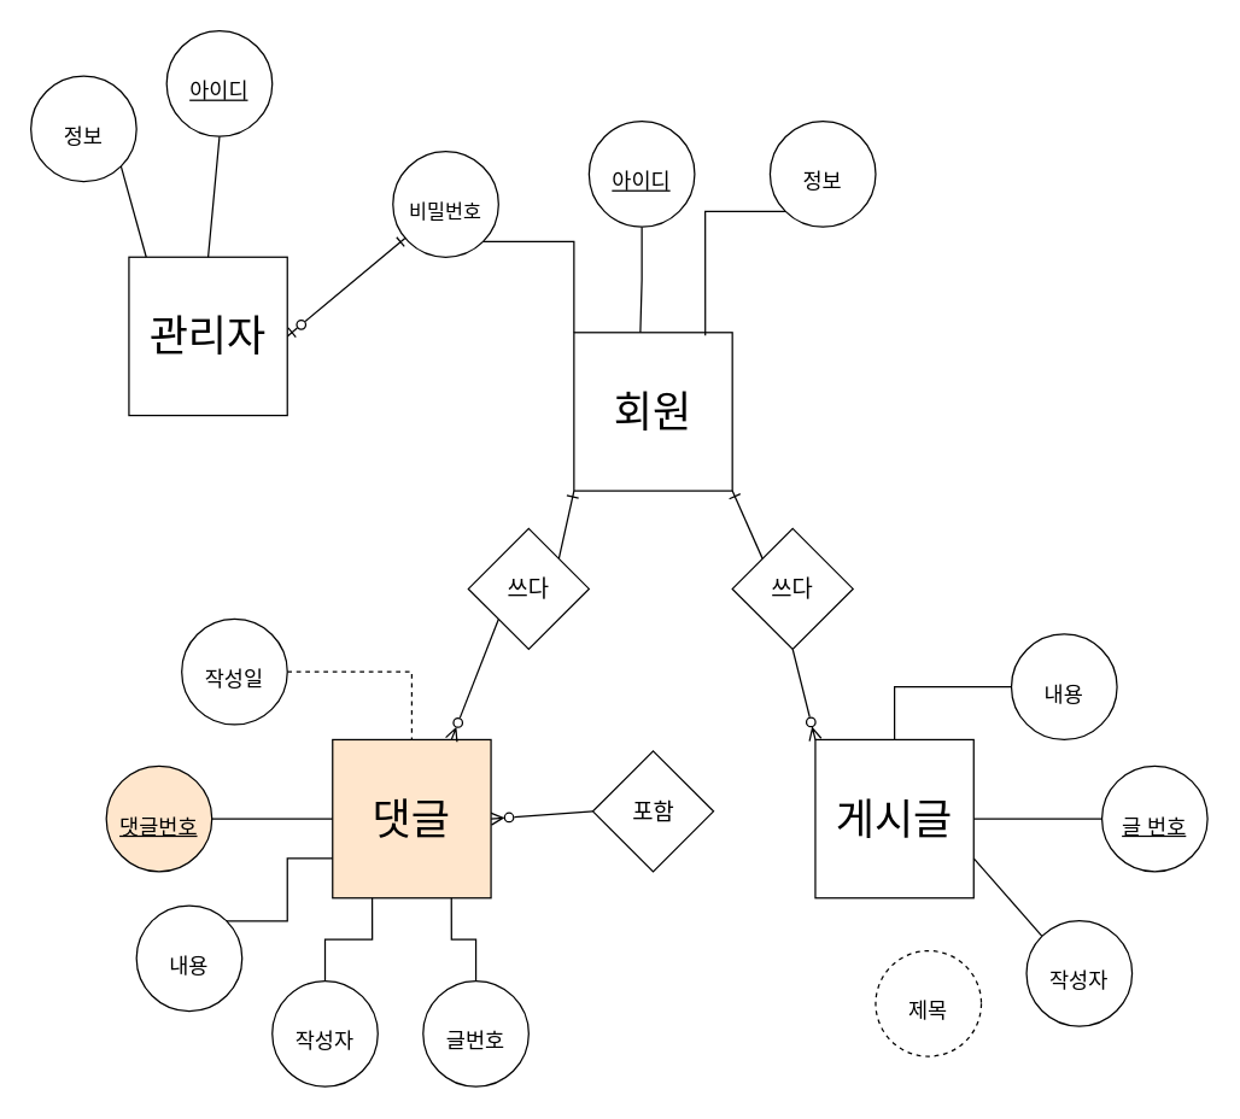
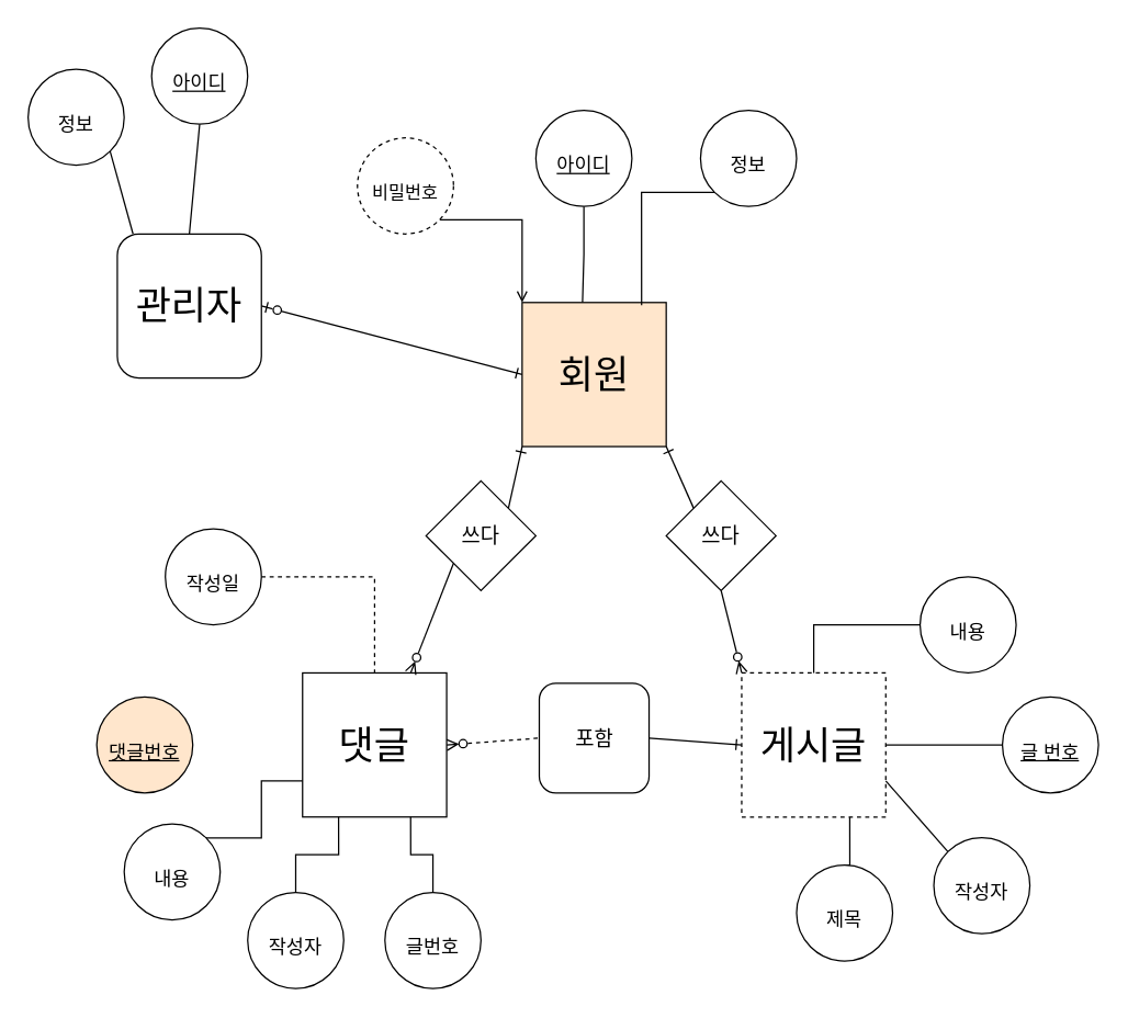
  <mxCell id="0" />
  <mxCell id="1" parent="0" />
  <mxCell id="2" style="rounded=0;orthogonalLoop=1;jettySize=auto;html=1;exitX=0;exitY=1;exitDx=0;exitDy=0;entryX=1;entryY=0;entryDx=0;entryDy=0;fontSize=13;endArrow=none;endFill=0;startArrow=ERone;startFill=0;" edge="1" parent="1" source="4" target="33"><mxGeometry relative="1" as="geometry" /></mxCell>
  <mxCell id="3" style="edgeStyle=none;rounded=0;orthogonalLoop=1;jettySize=auto;html=1;exitX=1;exitY=1;exitDx=0;exitDy=0;entryX=0;entryY=0;entryDx=0;entryDy=0;fontSize=13;endArrow=none;endFill=0;startArrow=ERone;startFill=0;" edge="1" parent="1" source="4" target="35"><mxGeometry relative="1" as="geometry" /></mxCell>
- <mxCell id="4" value="&lt;font style=&quot;font-size: 28px&quot;&gt;회원&lt;/font&gt;" style="whiteSpace=wrap;html=1;aspect=fixed;" vertex="1" parent="1"><mxGeometry x="380" y="220" width="105" height="105" as="geometry" /></mxCell>
- <mxCell id="5" value="&lt;span style=&quot;font-size: 28px&quot;&gt;게시글&lt;/span&gt;" style="whiteSpace=wrap;html=1;aspect=fixed;" vertex="1" parent="1"><mxGeometry x="540" y="490" width="105" height="105" as="geometry" /></mxCell>
- <mxCell id="6" style="edgeStyle=none;rounded=0;orthogonalLoop=1;jettySize=auto;html=1;exitX=1;exitY=0.5;exitDx=0;exitDy=0;entryX=0;entryY=0.5;entryDx=0;entryDy=0;fontSize=13;endArrow=none;endFill=0;startArrow=ERzeroToMany;startFill=0;" edge="1" parent="1" source="7" target="37"><mxGeometry relative="1" as="geometry" /></mxCell>
- <mxCell id="7" value="&lt;span style=&quot;font-size: 28px&quot;&gt;댓글&lt;/span&gt;" style="whiteSpace=wrap;html=1;aspect=fixed;fillColor=#ffe6cc;" vertex="1" parent="1"><mxGeometry x="220" y="490" width="105" height="105" as="geometry" /></mxCell>
+ <mxCell id="4" value="&lt;font style=&quot;font-size: 28px&quot;&gt;회원&lt;/font&gt;" style="whiteSpace=wrap;html=1;aspect=fixed;fillColor=#ffe6cc;" vertex="1" parent="1"><mxGeometry x="380" y="220" width="105" height="105" as="geometry" /></mxCell>
+ <mxCell id="5" value="&lt;span style=&quot;font-size: 28px&quot;&gt;게시글&lt;/span&gt;" style="whiteSpace=wrap;html=1;aspect=fixed;dashed=1;" vertex="1" parent="1"><mxGeometry x="540" y="490" width="105" height="105" as="geometry" /></mxCell>
+ <mxCell id="6" style="edgeStyle=none;rounded=0;orthogonalLoop=1;jettySize=auto;html=1;exitX=1;exitY=0.5;exitDx=0;exitDy=0;entryX=0;entryY=0.5;entryDx=0;entryDy=0;fontSize=13;endArrow=none;endFill=0;startArrow=ERzeroToMany;startFill=0;dashed=1;" edge="1" parent="1" source="7" target="37"><mxGeometry relative="1" as="geometry" /></mxCell>
+ <mxCell id="7" value="&lt;span style=&quot;font-size: 28px&quot;&gt;댓글&lt;/span&gt;" style="whiteSpace=wrap;html=1;aspect=fixed;" vertex="1" parent="1"><mxGeometry x="220" y="490" width="105" height="105" as="geometry" /></mxCell>
  <mxCell id="8" style="edgeStyle=orthogonalEdgeStyle;rounded=0;orthogonalLoop=1;jettySize=auto;html=1;exitX=0.5;exitY=1;exitDx=0;exitDy=0;fontSize=13;endArrow=none;endFill=0;" edge="1" parent="1" source="9"><mxGeometry relative="1" as="geometry"><mxPoint x="424" y="220" as="targetPoint" /></mxGeometry></mxCell>
  <mxCell id="9" value="&lt;font style=&quot;font-size: 14px&quot;&gt;&lt;u&gt;아이디&lt;/u&gt;&lt;/font&gt;" style="ellipse;whiteSpace=wrap;html=1;aspect=fixed;fontSize=28;" vertex="1" parent="1"><mxGeometry x="390" y="80" width="70" height="70" as="geometry" /></mxCell>
  <mxCell id="10" style="edgeStyle=orthogonalEdgeStyle;rounded=0;orthogonalLoop=1;jettySize=auto;html=1;exitX=0;exitY=1;exitDx=0;exitDy=0;entryX=0.829;entryY=0.019;entryDx=0;entryDy=0;entryPerimeter=0;fontSize=13;endArrow=none;endFill=0;" edge="1" parent="1" source="11" target="4"><mxGeometry relative="1" as="geometry" /></mxCell>
  <mxCell id="11" value="&lt;font style=&quot;font-size: 14px&quot;&gt;정보&lt;/font&gt;" style="ellipse;whiteSpace=wrap;html=1;aspect=fixed;fontSize=28;" vertex="1" parent="1"><mxGeometry x="510" y="80" width="70" height="70" as="geometry" /></mxCell>
- <mxCell id="12" style="edgeStyle=orthogonalEdgeStyle;rounded=0;orthogonalLoop=1;jettySize=auto;html=1;exitX=1;exitY=1;exitDx=0;exitDy=0;entryX=0;entryY=0;entryDx=0;entryDy=0;fontSize=13;endArrow=none;endFill=0;" edge="1" parent="1" source="13" target="4"><mxGeometry relative="1" as="geometry" /></mxCell>
- <mxCell id="13" value="&lt;font style=&quot;font-size: 13px&quot;&gt;비밀번호&lt;/font&gt;" style="ellipse;whiteSpace=wrap;html=1;aspect=fixed;fontSize=28;" vertex="1" parent="1"><mxGeometry x="260" y="100" width="70" height="70" as="geometry" /></mxCell>
+ <mxCell id="12" style="edgeStyle=orthogonalEdgeStyle;rounded=0;orthogonalLoop=1;jettySize=auto;html=1;exitX=1;exitY=1;exitDx=0;exitDy=0;entryX=0;entryY=0;entryDx=0;entryDy=0;fontSize=13;endArrow=open;endFill=0;" edge="1" parent="1" source="13" target="4"><mxGeometry relative="1" as="geometry" /></mxCell>
+ <mxCell id="13" value="&lt;font style=&quot;font-size: 13px&quot;&gt;비밀번호&lt;/font&gt;" style="ellipse;whiteSpace=wrap;html=1;aspect=fixed;fontSize=28;dashed=1;" vertex="1" parent="1"><mxGeometry x="260" y="100" width="70" height="70" as="geometry" /></mxCell>
  <mxCell id="14" style="edgeStyle=orthogonalEdgeStyle;rounded=0;orthogonalLoop=1;jettySize=auto;html=1;exitX=0;exitY=0.5;exitDx=0;exitDy=0;entryX=1;entryY=0.5;entryDx=0;entryDy=0;fontSize=13;endArrow=none;endFill=0;" edge="1" parent="1" source="15" target="5"><mxGeometry relative="1" as="geometry" /></mxCell>
  <mxCell id="15" value="&lt;font style=&quot;font-size: 14px&quot;&gt;&lt;u&gt;글 번호&lt;/u&gt;&lt;/font&gt;" style="ellipse;whiteSpace=wrap;html=1;aspect=fixed;fontSize=28;" vertex="1" parent="1"><mxGeometry x="730" y="507.5" width="70" height="70" as="geometry" /></mxCell>
  <mxCell id="16" style="rounded=0;orthogonalLoop=1;jettySize=auto;html=1;exitX=0;exitY=0;exitDx=0;exitDy=0;entryX=1;entryY=0.75;entryDx=0;entryDy=0;fontSize=13;endArrow=none;endFill=0;" edge="1" parent="1" source="17" target="5"><mxGeometry relative="1" as="geometry" /></mxCell>
  <mxCell id="17" value="&lt;span style=&quot;font-size: 14px&quot;&gt;작성자&lt;br&gt;&lt;/span&gt;" style="ellipse;whiteSpace=wrap;html=1;aspect=fixed;fontSize=28;" vertex="1" parent="1"><mxGeometry x="680" y="610" width="70" height="70" as="geometry" /></mxCell>
- <mxCell id="19" value="&lt;span style=&quot;font-size: 14px&quot;&gt;제목&lt;br&gt;&lt;/span&gt;" style="ellipse;whiteSpace=wrap;html=1;aspect=fixed;fontSize=28;dashed=1;" vertex="1" parent="1"><mxGeometry x="580" y="630" width="70" height="70" as="geometry" /></mxCell>
+ <mxCell id="18" style="edgeStyle=orthogonalEdgeStyle;rounded=0;orthogonalLoop=1;jettySize=auto;html=1;exitX=0.5;exitY=0;exitDx=0;exitDy=0;entryX=0.75;entryY=1;entryDx=0;entryDy=0;fontSize=13;endArrow=none;endFill=0;" edge="1" parent="1" source="19" target="5"><mxGeometry relative="1" as="geometry" /></mxCell>
+ <mxCell id="19" value="&lt;span style=&quot;font-size: 14px&quot;&gt;제목&lt;br&gt;&lt;/span&gt;" style="ellipse;whiteSpace=wrap;html=1;aspect=fixed;fontSize=28;" vertex="1" parent="1"><mxGeometry x="580" y="630" width="70" height="70" as="geometry" /></mxCell>
  <mxCell id="20" style="edgeStyle=orthogonalEdgeStyle;rounded=0;orthogonalLoop=1;jettySize=auto;html=1;exitX=0;exitY=0.5;exitDx=0;exitDy=0;entryX=0.5;entryY=0;entryDx=0;entryDy=0;fontSize=13;endArrow=none;endFill=0;" edge="1" parent="1" source="21" target="5"><mxGeometry relative="1" as="geometry" /></mxCell>
  <mxCell id="21" value="&lt;span style=&quot;font-size: 14px&quot;&gt;내용&lt;br&gt;&lt;/span&gt;" style="ellipse;whiteSpace=wrap;html=1;aspect=fixed;fontSize=28;" vertex="1" parent="1"><mxGeometry x="670" y="420" width="70" height="70" as="geometry" /></mxCell>
- <mxCell id="22" style="edgeStyle=orthogonalEdgeStyle;rounded=0;orthogonalLoop=1;jettySize=auto;html=1;exitX=1;exitY=0.5;exitDx=0;exitDy=0;entryX=0;entryY=0.5;entryDx=0;entryDy=0;fontSize=13;endArrow=none;endFill=0;" edge="1" parent="1" source="23" target="7"><mxGeometry relative="1" as="geometry" /></mxCell>
  <mxCell id="23" value="&lt;span style=&quot;font-size: 14px&quot;&gt;&lt;u&gt;댓글번호&lt;/u&gt;&lt;br&gt;&lt;/span&gt;" style="ellipse;whiteSpace=wrap;html=1;aspect=fixed;fontSize=28;fillColor=#ffe6cc;" vertex="1" parent="1"><mxGeometry x="70" y="507.5" width="70" height="70" as="geometry" /></mxCell>
  <mxCell id="24" style="edgeStyle=orthogonalEdgeStyle;rounded=0;orthogonalLoop=1;jettySize=auto;html=1;exitX=1;exitY=0;exitDx=0;exitDy=0;entryX=0;entryY=0.75;entryDx=0;entryDy=0;fontSize=13;endArrow=none;endFill=0;" edge="1" parent="1" source="25" target="7"><mxGeometry relative="1" as="geometry" /></mxCell>
  <mxCell id="25" value="&lt;span style=&quot;font-size: 14px&quot;&gt;내용&lt;br&gt;&lt;/span&gt;" style="ellipse;whiteSpace=wrap;html=1;aspect=fixed;fontSize=28;" vertex="1" parent="1"><mxGeometry x="90" y="600" width="70" height="70" as="geometry" /></mxCell>
  <mxCell id="26" style="edgeStyle=orthogonalEdgeStyle;rounded=0;orthogonalLoop=1;jettySize=auto;html=1;exitX=0.5;exitY=0;exitDx=0;exitDy=0;entryX=0.25;entryY=1;entryDx=0;entryDy=0;fontSize=13;endArrow=none;endFill=0;" edge="1" parent="1" source="27" target="7"><mxGeometry relative="1" as="geometry" /></mxCell>
  <mxCell id="27" value="&lt;span style=&quot;font-size: 14px&quot;&gt;작성자&lt;br&gt;&lt;/span&gt;" style="ellipse;whiteSpace=wrap;html=1;aspect=fixed;fontSize=28;" vertex="1" parent="1"><mxGeometry x="180" y="650" width="70" height="70" as="geometry" /></mxCell>
  <mxCell id="28" style="edgeStyle=orthogonalEdgeStyle;rounded=0;orthogonalLoop=1;jettySize=auto;html=1;exitX=1;exitY=0.5;exitDx=0;exitDy=0;fontSize=13;endArrow=none;endFill=0;dashed=1;" edge="1" parent="1" source="29" target="7"><mxGeometry relative="1" as="geometry" /></mxCell>
- <mxCell id="29" value="&lt;span style=&quot;font-size: 14px&quot;&gt;작성일&lt;br&gt;&lt;/span&gt;" style="ellipse;whiteSpace=wrap;html=1;aspect=fixed;fontSize=28;" vertex="1" parent="1"><mxGeometry x="120" y="410" width="70" height="70" as="geometry" /></mxCell>
+ <mxCell id="29" value="&lt;span style=&quot;font-size: 14px&quot;&gt;작성일&lt;br&gt;&lt;/span&gt;" style="ellipse;whiteSpace=wrap;html=1;aspect=fixed;fontSize=28;" vertex="1" parent="1"><mxGeometry x="120" y="385" width="70" height="70" as="geometry" /></mxCell>
  <mxCell id="30" style="edgeStyle=orthogonalEdgeStyle;rounded=0;orthogonalLoop=1;jettySize=auto;html=1;exitX=0.5;exitY=0;exitDx=0;exitDy=0;entryX=0.75;entryY=1;entryDx=0;entryDy=0;fontSize=13;endArrow=none;endFill=0;" edge="1" parent="1" source="31" target="7"><mxGeometry relative="1" as="geometry" /></mxCell>
  <mxCell id="31" value="&lt;span style=&quot;font-size: 14px&quot;&gt;글번호&lt;br&gt;&lt;/span&gt;" style="ellipse;whiteSpace=wrap;html=1;aspect=fixed;fontSize=28;" vertex="1" parent="1"><mxGeometry x="280" y="650" width="70" height="70" as="geometry" /></mxCell>
  <mxCell id="32" style="edgeStyle=none;rounded=0;orthogonalLoop=1;jettySize=auto;html=1;exitX=0;exitY=1;exitDx=0;exitDy=0;entryX=0.75;entryY=0;entryDx=0;entryDy=0;fontSize=13;endArrow=ERzeroToMany;endFill=0;startArrow=none;startFill=0;" edge="1" parent="1" source="33" target="7"><mxGeometry relative="1" as="geometry" /></mxCell>
  <mxCell id="33" value="&lt;font style=&quot;font-size: 15px&quot;&gt;쓰다&lt;/font&gt;" style="rhombus;whiteSpace=wrap;html=1;fontSize=13;" vertex="1" parent="1"><mxGeometry x="310" y="350" width="80" height="80" as="geometry" /></mxCell>
  <mxCell id="34" style="edgeStyle=none;rounded=0;orthogonalLoop=1;jettySize=auto;html=1;exitX=0.5;exitY=1;exitDx=0;exitDy=0;entryX=0;entryY=0;entryDx=0;entryDy=0;fontSize=13;endArrow=ERzeroToMany;endFill=0;" edge="1" parent="1" source="35" target="5"><mxGeometry relative="1" as="geometry" /></mxCell>
  <mxCell id="35" value="&lt;font style=&quot;font-size: 15px&quot;&gt;쓰다&lt;/font&gt;" style="rhombus;whiteSpace=wrap;html=1;fontSize=13;" vertex="1" parent="1"><mxGeometry x="485" y="350" width="80" height="80" as="geometry" /></mxCell>
- <mxCell id="37" value="&lt;font style=&quot;font-size: 15px&quot;&gt;포함&lt;/font&gt;" style="rhombus;whiteSpace=wrap;html=1;fontSize=13;" vertex="1" parent="1"><mxGeometry x="392.5" y="497.5" width="80" height="80" as="geometry" /></mxCell>
- <mxCell id="38" style="edgeStyle=none;rounded=0;orthogonalLoop=1;jettySize=auto;html=1;exitX=1;exitY=0.5;exitDx=0;exitDy=0;fontSize=15;startArrow=ERzeroToOne;startFill=0;endArrow=ERone;endFill=0;" edge="1" parent="1" source="39" target="13"><mxGeometry relative="1" as="geometry" /></mxCell>
- <mxCell id="39" value="&lt;span style=&quot;font-size: 28px&quot;&gt;관리자&lt;/span&gt;" style="whiteSpace=wrap;html=1;aspect=fixed;" vertex="1" parent="1"><mxGeometry x="85" y="170" width="105" height="105" as="geometry" /></mxCell>
+ <mxCell id="36" style="edgeStyle=none;rounded=0;orthogonalLoop=1;jettySize=auto;html=1;exitX=1;exitY=0.5;exitDx=0;exitDy=0;entryX=0;entryY=0.5;entryDx=0;entryDy=0;fontSize=13;endArrow=ERone;endFill=0;" edge="1" parent="1" source="37" target="5"><mxGeometry relative="1" as="geometry" /></mxCell>
+ <mxCell id="37" value="&lt;font style=&quot;font-size: 15px&quot;&gt;포함&lt;/font&gt;" style="whiteSpace=wrap;html=1;fontSize=13;rounded=1;" vertex="1" parent="1"><mxGeometry x="392.5" y="497.5" width="80" height="80" as="geometry" /></mxCell>
+ <mxCell id="38" style="edgeStyle=none;rounded=0;orthogonalLoop=1;jettySize=auto;html=1;exitX=1;exitY=0.5;exitDx=0;exitDy=0;entryX=0;entryY=0.5;entryDx=0;entryDy=0;fontSize=15;startArrow=ERzeroToOne;startFill=0;endArrow=ERone;endFill=0;" edge="1" parent="1" source="39" target="4"><mxGeometry relative="1" as="geometry" /></mxCell>
+ <mxCell id="39" value="&lt;span style=&quot;font-size: 28px&quot;&gt;관리자&lt;/span&gt;" style="whiteSpace=wrap;html=1;aspect=fixed;rounded=1;" vertex="1" parent="1"><mxGeometry x="85" y="170" width="105" height="105" as="geometry" /></mxCell>
  <mxCell id="40" style="rounded=0;orthogonalLoop=1;jettySize=auto;html=1;exitX=0.5;exitY=1;exitDx=0;exitDy=0;entryX=0.5;entryY=0;entryDx=0;entryDy=0;fontSize=15;startArrow=none;startFill=0;endArrow=none;endFill=0;" edge="1" parent="1" source="41" target="39"><mxGeometry relative="1" as="geometry" /></mxCell>
  <mxCell id="41" value="&lt;font style=&quot;font-size: 14px&quot;&gt;&lt;u&gt;아이디&lt;/u&gt;&lt;/font&gt;" style="ellipse;whiteSpace=wrap;html=1;aspect=fixed;fontSize=28;" vertex="1" parent="1"><mxGeometry x="110" y="20" width="70" height="70" as="geometry" /></mxCell>
  <mxCell id="42" style="edgeStyle=none;rounded=0;orthogonalLoop=1;jettySize=auto;html=1;exitX=1;exitY=1;exitDx=0;exitDy=0;entryX=0.109;entryY=0;entryDx=0;entryDy=0;entryPerimeter=0;fontSize=15;startArrow=none;startFill=0;endArrow=none;endFill=0;" edge="1" parent="1" source="43" target="39"><mxGeometry relative="1" as="geometry" /></mxCell>
  <mxCell id="43" value="&lt;font style=&quot;font-size: 14px&quot;&gt;정보&lt;/font&gt;" style="ellipse;whiteSpace=wrap;html=1;aspect=fixed;fontSize=28;" vertex="1" parent="1"><mxGeometry x="20" y="50" width="70" height="70" as="geometry" /></mxCell>
